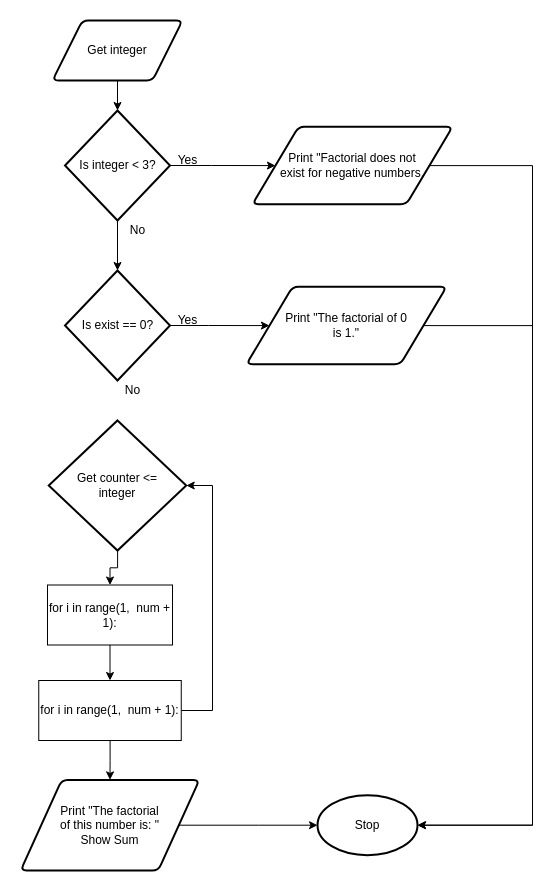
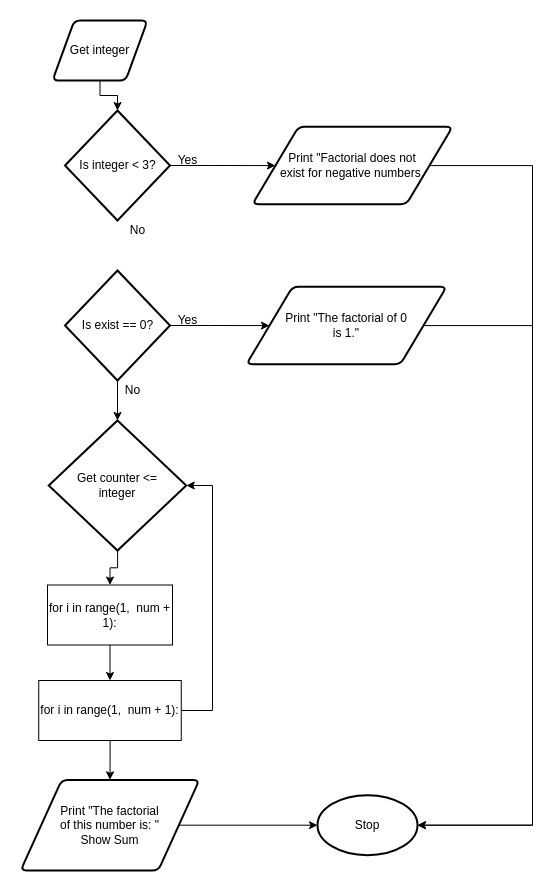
  <mxCell id="0" />
  <mxCell id="1" parent="0" />
  <mxCell id="2" style="edgeStyle=orthogonalEdgeStyle;rounded=0;html=1;entryX=0.5;entryY=0;entryDx=0;entryDy=0;entryPerimeter=0;" edge="1" parent="1" source="3" target="16"><mxGeometry relative="1" as="geometry" /></mxCell>
- <mxCell id="3" value="Get integer" style="shape=parallelogram;html=1;strokeWidth=2;perimeter=parallelogramPerimeter;whiteSpace=wrap;rounded=1;arcSize=12;size=0.23;" parent="1" vertex="1"><mxGeometry x="52" y="20" width="130" height="60" as="geometry" /></mxCell>
+ <mxCell id="3" value="Get integer" style="shape=parallelogram;html=1;strokeWidth=2;perimeter=parallelogramPerimeter;whiteSpace=wrap;rounded=1;arcSize=12;size=0.23;" parent="1" vertex="1"><mxGeometry x="52" y="20" width="95" height="60" as="geometry" /></mxCell>
  <mxCell id="4" style="edgeStyle=orthogonalEdgeStyle;rounded=0;html=1;entryX=0.5;entryY=0;entryDx=0;entryDy=0;" parent="1" source="5" target="7" edge="1"><mxGeometry relative="1" as="geometry" /></mxCell>
  <mxCell id="5" value="Get counter &amp;lt;=&lt;br&gt;integer" style="strokeWidth=2;html=1;shape=mxgraph.flowchart.decision;whiteSpace=wrap;" parent="1" vertex="1"><mxGeometry x="48.25" y="420" width="137.5" height="130" as="geometry" /></mxCell>
  <mxCell id="6" style="edgeStyle=orthogonalEdgeStyle;rounded=0;html=1;entryX=0.5;entryY=0;entryDx=0;entryDy=0;" parent="1" source="7" target="10" edge="1"><mxGeometry relative="1" as="geometry" /></mxCell>
  <mxCell id="7" value="for i in range(1,&amp;nbsp; num + 1):" style="whiteSpace=wrap;html=1;" parent="1" vertex="1"><mxGeometry x="47" y="584.5" width="125" height="60" as="geometry" /></mxCell>
  <mxCell id="8" style="edgeStyle=orthogonalEdgeStyle;rounded=0;html=1;entryX=1;entryY=0.5;entryDx=0;entryDy=0;entryPerimeter=0;" parent="1" source="10" target="5" edge="1"><mxGeometry relative="1" as="geometry"><Array as="points"><mxPoint x="212" y="710" /><mxPoint x="212" y="485" /></Array></mxGeometry></mxCell>
  <mxCell id="9" style="edgeStyle=orthogonalEdgeStyle;rounded=0;html=1;" edge="1" parent="1" source="10" target="12"><mxGeometry relative="1" as="geometry" /></mxCell>
  <mxCell id="10" value="for i in range(1,&amp;nbsp; num + 1):" style="whiteSpace=wrap;html=1;" parent="1" vertex="1"><mxGeometry x="38.25" y="680" width="142.5" height="60" as="geometry" /></mxCell>
  <mxCell id="11" style="edgeStyle=orthogonalEdgeStyle;rounded=0;html=1;entryX=0;entryY=0.5;entryDx=0;entryDy=0;entryPerimeter=0;" parent="1" source="12" target="13" edge="1"><mxGeometry relative="1" as="geometry" /></mxCell>
  <mxCell id="12" value="Print &quot;The factorial &lt;br&gt;of this number is: &quot; &lt;br&gt;Show Sum" style="shape=parallelogram;html=1;strokeWidth=2;perimeter=parallelogramPerimeter;whiteSpace=wrap;rounded=1;arcSize=12;size=0.23;" parent="1" vertex="1"><mxGeometry x="20.12" y="779.38" width="178.75" height="90.62" as="geometry" /></mxCell>
  <mxCell id="13" value="Stop" style="strokeWidth=2;html=1;shape=mxgraph.flowchart.start_1;whiteSpace=wrap;" parent="1" vertex="1"><mxGeometry x="317" y="794.69" width="100" height="60" as="geometry" /></mxCell>
  <mxCell id="14" style="edgeStyle=orthogonalEdgeStyle;rounded=0;html=1;" edge="1" parent="1" source="16" target="18"><mxGeometry relative="1" as="geometry" /></mxCell>
- <mxCell id="15" style="edgeStyle=orthogonalEdgeStyle;rounded=0;html=1;entryX=0.5;entryY=0;entryDx=0;entryDy=0;entryPerimeter=0;" edge="1" parent="1" source="16" target="21"><mxGeometry relative="1" as="geometry" /></mxCell>
  <mxCell id="16" value="Is integer &amp;lt; 3?" style="strokeWidth=2;html=1;shape=mxgraph.flowchart.decision;whiteSpace=wrap;" vertex="1" parent="1"><mxGeometry x="64.5" y="110" width="105" height="110" as="geometry" /></mxCell>
  <mxCell id="17" style="edgeStyle=orthogonalEdgeStyle;rounded=0;html=1;entryX=1;entryY=0.5;entryDx=0;entryDy=0;entryPerimeter=0;" edge="1" parent="1" source="18" target="13"><mxGeometry relative="1" as="geometry"><Array as="points"><mxPoint x="532" y="165" /><mxPoint x="532" y="825" /></Array></mxGeometry></mxCell>
  <mxCell id="18" value="Print &quot;Factorial does not &lt;br&gt;exist for negative numbers." style="shape=parallelogram;html=1;strokeWidth=2;perimeter=parallelogramPerimeter;whiteSpace=wrap;rounded=1;arcSize=12;size=0.23;" vertex="1" parent="1"><mxGeometry x="252" y="126.25" width="200" height="77.5" as="geometry" /></mxCell>
  <mxCell id="19" style="edgeStyle=orthogonalEdgeStyle;rounded=0;html=1;" edge="1" parent="1" source="21" target="24"><mxGeometry relative="1" as="geometry" /></mxCell>
+ <mxCell id="20" style="edgeStyle=orthogonalEdgeStyle;rounded=0;html=1;entryX=0.5;entryY=0;entryDx=0;entryDy=0;entryPerimeter=0;" edge="1" parent="1" source="21" target="5"><mxGeometry relative="1" as="geometry" /></mxCell>
  <mxCell id="21" value="Is exist == 0?" style="strokeWidth=2;html=1;shape=mxgraph.flowchart.decision;whiteSpace=wrap;" vertex="1" parent="1"><mxGeometry x="64.5" y="270" width="105" height="110" as="geometry" /></mxCell>
  <mxCell id="22" value="Yes" style="text;html=1;align=center;verticalAlign=middle;resizable=0;points=[];autosize=1;strokeColor=none;fillColor=none;" vertex="1" parent="1"><mxGeometry x="167" y="150" width="40" height="20" as="geometry" /></mxCell>
  <mxCell id="23" style="edgeStyle=orthogonalEdgeStyle;rounded=0;html=1;entryX=1;entryY=0.5;entryDx=0;entryDy=0;entryPerimeter=0;" edge="1" parent="1" source="24" target="13"><mxGeometry relative="1" as="geometry"><Array as="points"><mxPoint x="532" y="325" /><mxPoint x="532" y="825" /></Array></mxGeometry></mxCell>
  <mxCell id="24" value="Print &quot;The factorial of 0&lt;br&gt;is 1.&quot;" style="shape=parallelogram;html=1;strokeWidth=2;perimeter=parallelogramPerimeter;whiteSpace=wrap;rounded=1;arcSize=12;size=0.23;" vertex="1" parent="1"><mxGeometry x="246" y="286.25" width="200" height="77.5" as="geometry" /></mxCell>
  <mxCell id="25" value="Yes" style="text;html=1;align=center;verticalAlign=middle;resizable=0;points=[];autosize=1;strokeColor=none;fillColor=none;" vertex="1" parent="1"><mxGeometry x="167" y="310" width="40" height="20" as="geometry" /></mxCell>
  <mxCell id="26" value="No" style="text;html=1;align=center;verticalAlign=middle;resizable=0;points=[];autosize=1;strokeColor=none;fillColor=none;" vertex="1" parent="1"><mxGeometry x="122" y="220" width="30" height="20" as="geometry" /></mxCell>
  <mxCell id="27" value="No" style="text;html=1;align=center;verticalAlign=middle;resizable=0;points=[];autosize=1;strokeColor=none;fillColor=none;" vertex="1" parent="1"><mxGeometry x="117" y="380" width="30" height="20" as="geometry" /></mxCell>
